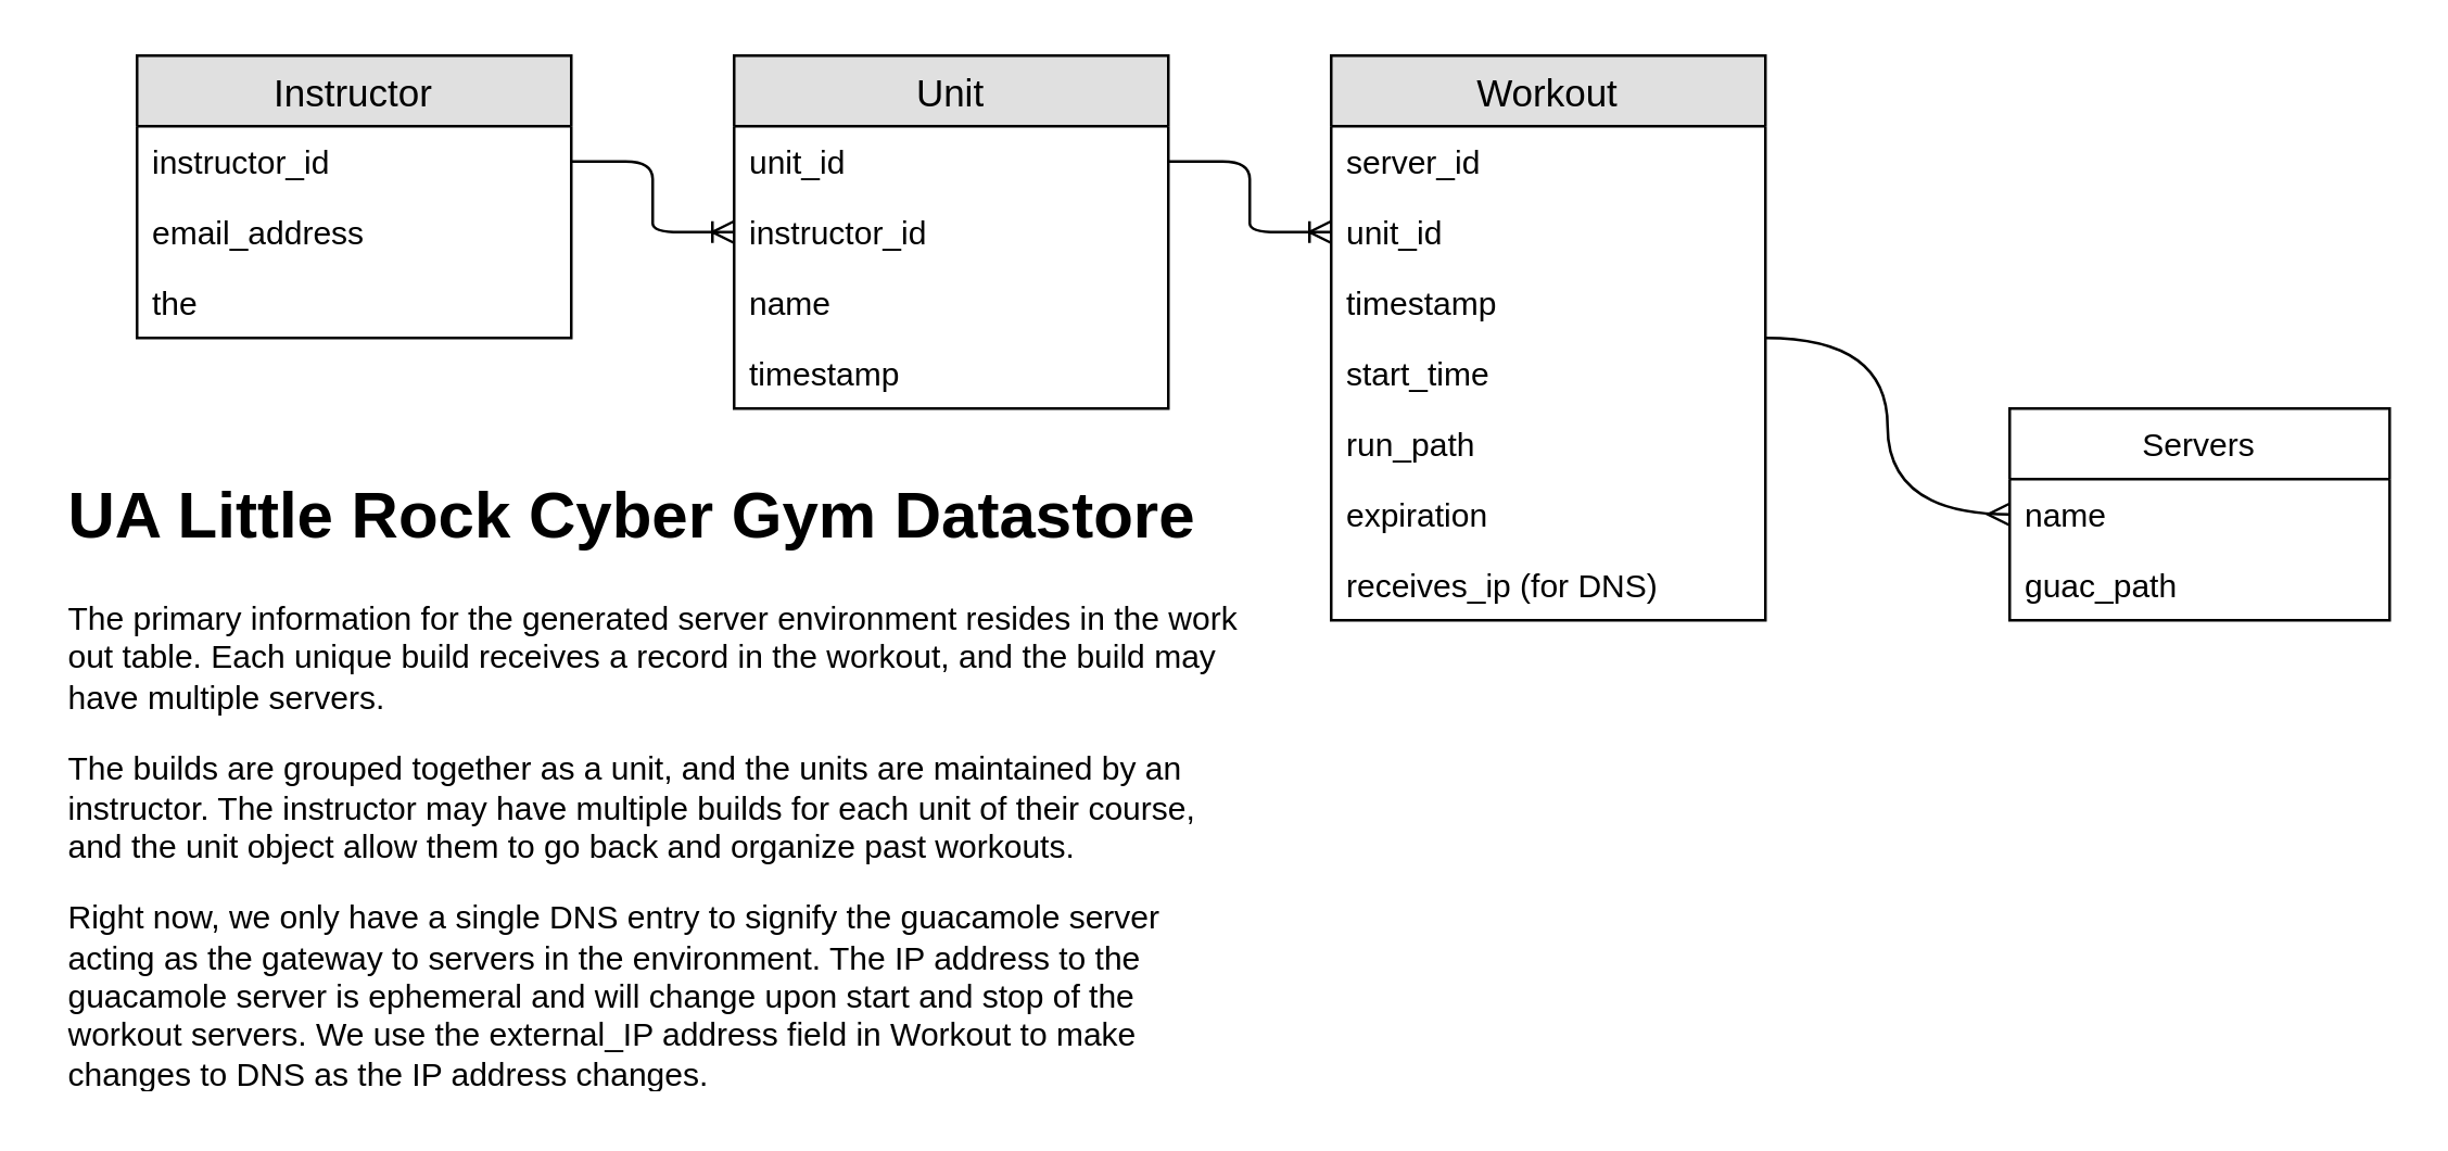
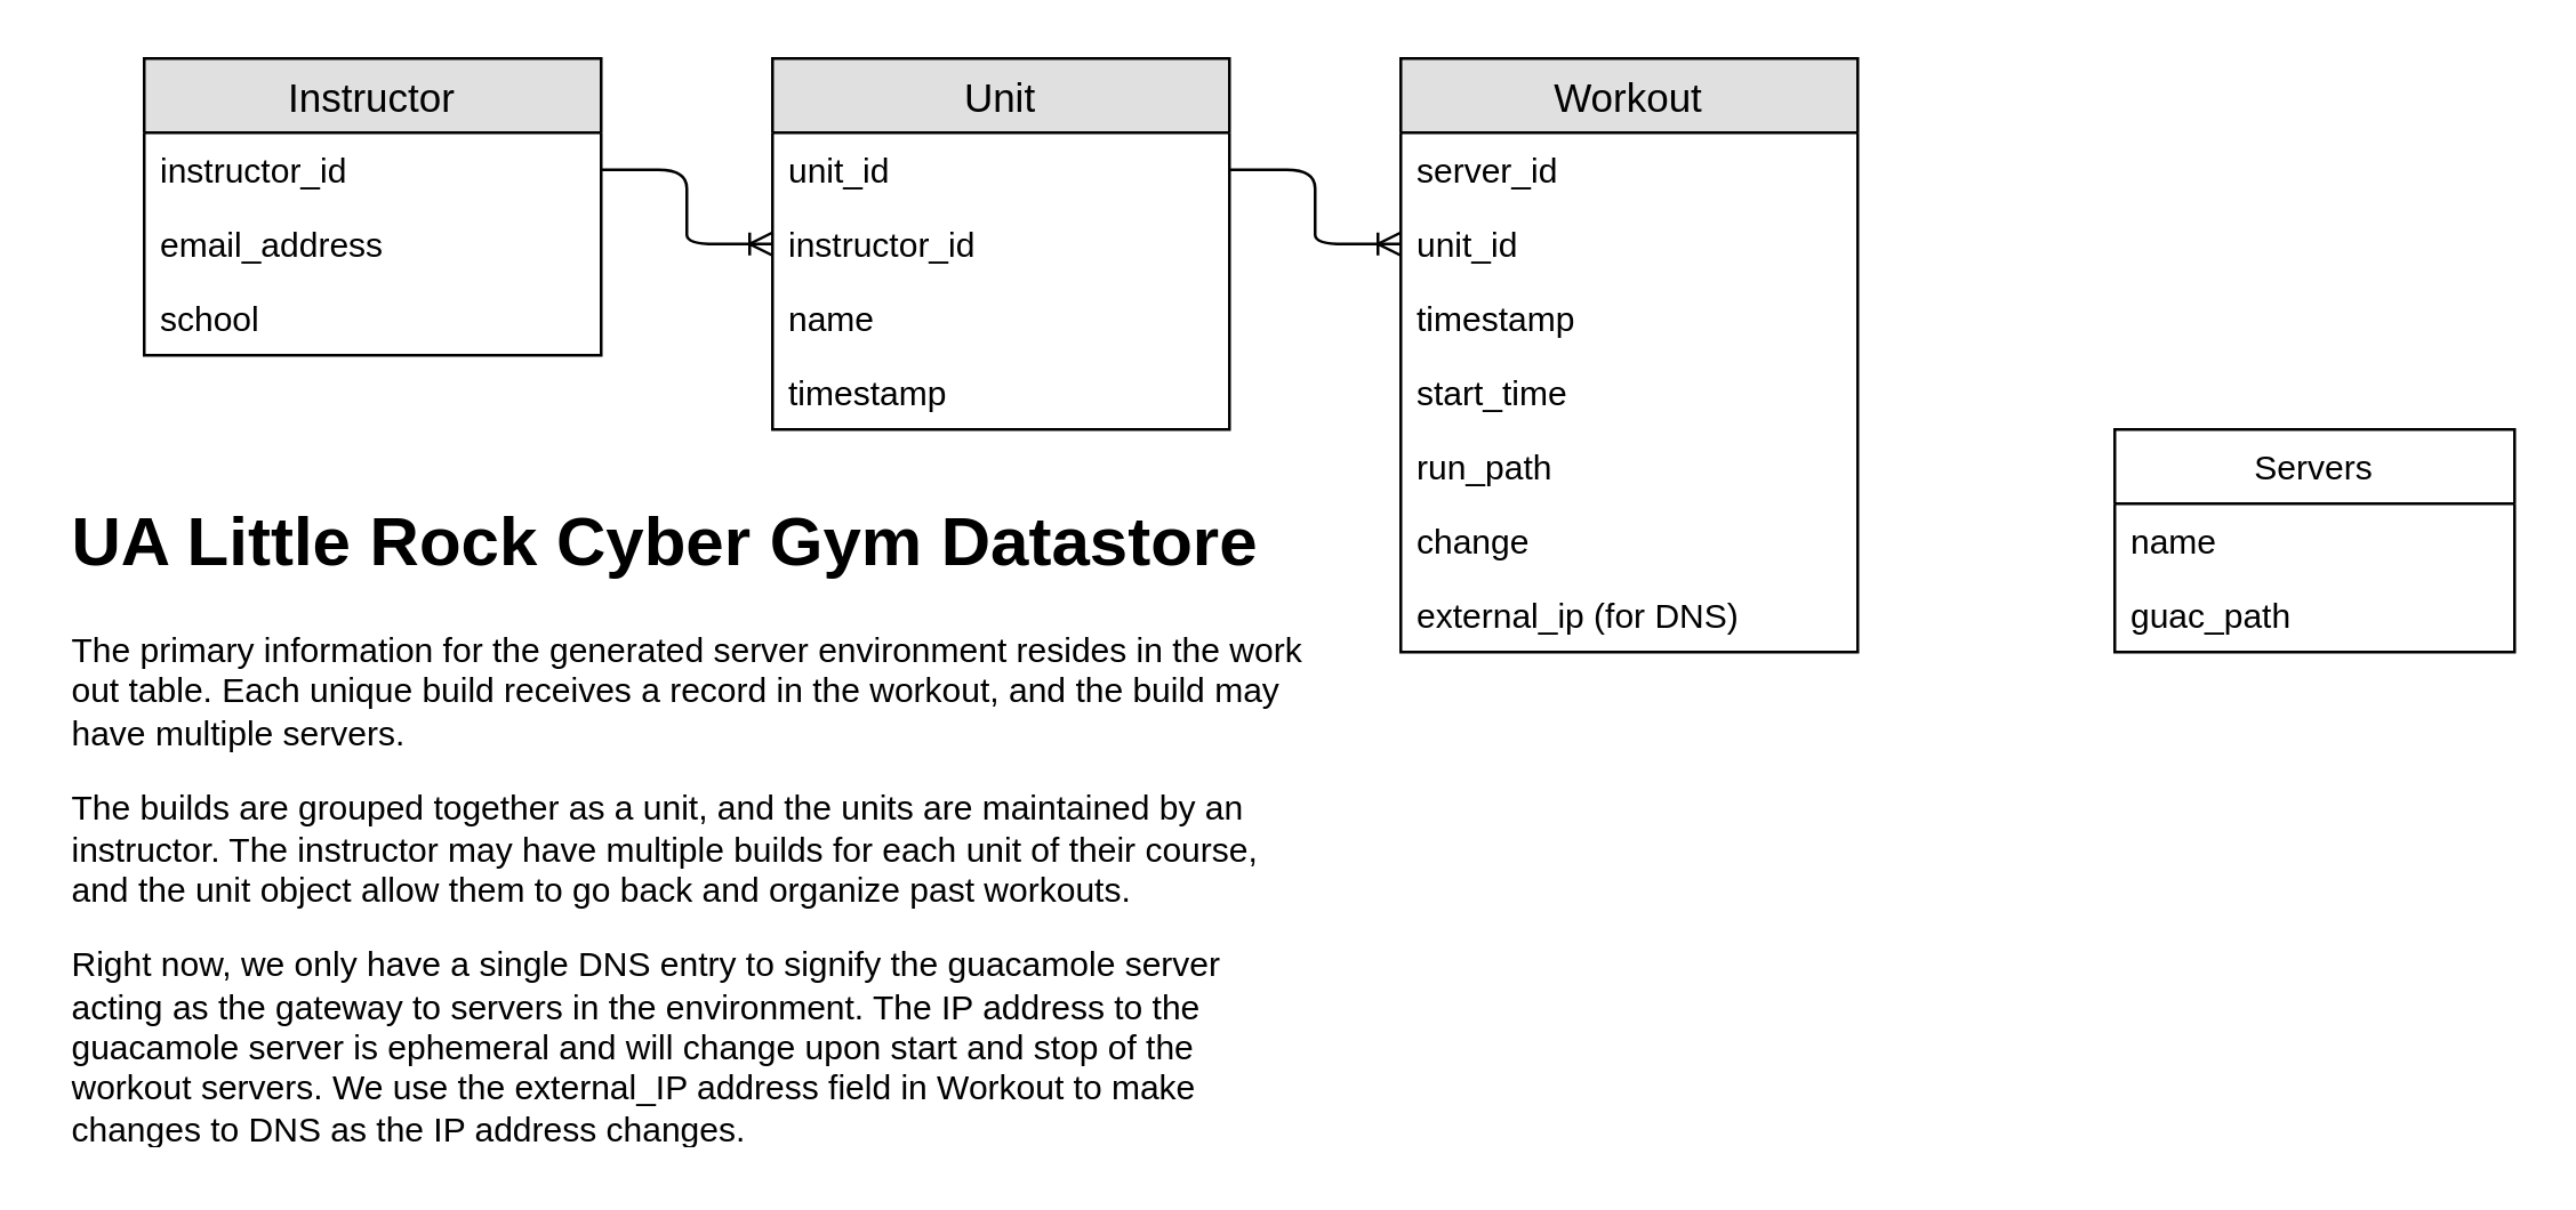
  <mxCell id="0" />
  <mxCell id="1" parent="0" />
  <mxCell id="2" value="Instructor" style="swimlane;fontStyle=0;childLayout=stackLayout;horizontal=1;startSize=26;fillColor=#e0e0e0;horizontalStack=0;resizeParent=1;resizeParentMax=0;resizeLast=0;collapsible=1;marginBottom=0;swimlaneFillColor=#ffffff;align=center;fontSize=14;" vertex="1" parent="1"><mxGeometry x="50" y="20" width="160" height="104" as="geometry" /></mxCell>
  <mxCell id="3" value="instructor_id" style="text;strokeColor=none;fillColor=none;spacingLeft=4;spacingRight=4;overflow=hidden;rotatable=0;points=[[0,0.5],[1,0.5]];portConstraint=eastwest;fontSize=12;" vertex="1" parent="2"><mxGeometry y="26" width="160" height="26" as="geometry" /></mxCell>
  <mxCell id="4" value="email_address" style="text;strokeColor=none;fillColor=none;spacingLeft=4;spacingRight=4;overflow=hidden;rotatable=0;points=[[0,0.5],[1,0.5]];portConstraint=eastwest;fontSize=12;" vertex="1" parent="2"><mxGeometry y="52" width="160" height="26" as="geometry" /></mxCell>
- <mxCell id="5" value="the" style="text;strokeColor=none;fillColor=none;spacingLeft=4;spacingRight=4;overflow=hidden;rotatable=0;points=[[0,0.5],[1,0.5]];portConstraint=eastwest;fontSize=12;" vertex="1" parent="2"><mxGeometry y="78" width="160" height="26" as="geometry" /></mxCell>
+ <mxCell id="5" value="school" style="text;strokeColor=none;fillColor=none;spacingLeft=4;spacingRight=4;overflow=hidden;rotatable=0;points=[[0,0.5],[1,0.5]];portConstraint=eastwest;fontSize=12;" vertex="1" parent="2"><mxGeometry y="78" width="160" height="26" as="geometry" /></mxCell>
  <mxCell id="6" value="Unit" style="swimlane;fontStyle=0;childLayout=stackLayout;horizontal=1;startSize=26;fillColor=#e0e0e0;horizontalStack=0;resizeParent=1;resizeParentMax=0;resizeLast=0;collapsible=1;marginBottom=0;swimlaneFillColor=#ffffff;align=center;fontSize=14;" vertex="1" parent="1"><mxGeometry x="270" y="20" width="160" height="130" as="geometry" /></mxCell>
  <mxCell id="7" value="unit_id" style="text;strokeColor=none;fillColor=none;spacingLeft=4;spacingRight=4;overflow=hidden;rotatable=0;points=[[0,0.5],[1,0.5]];portConstraint=eastwest;fontSize=12;" vertex="1" parent="6"><mxGeometry y="26" width="160" height="26" as="geometry" /></mxCell>
  <mxCell id="8" value="instructor_id" style="text;strokeColor=none;fillColor=none;spacingLeft=4;spacingRight=4;overflow=hidden;rotatable=0;points=[[0,0.5],[1,0.5]];portConstraint=eastwest;fontSize=12;" vertex="1" parent="6"><mxGeometry y="52" width="160" height="26" as="geometry" /></mxCell>
  <mxCell id="9" value="name" style="text;strokeColor=none;fillColor=none;spacingLeft=4;spacingRight=4;overflow=hidden;rotatable=0;points=[[0,0.5],[1,0.5]];portConstraint=eastwest;fontSize=12;" vertex="1" parent="6"><mxGeometry y="78" width="160" height="26" as="geometry" /></mxCell>
  <mxCell id="10" value="timestamp" style="text;strokeColor=none;fillColor=none;spacingLeft=4;spacingRight=4;overflow=hidden;rotatable=0;points=[[0,0.5],[1,0.5]];portConstraint=eastwest;fontSize=12;" vertex="1" parent="6"><mxGeometry y="104" width="160" height="26" as="geometry" /></mxCell>
- <mxCell id="11" style="edgeStyle=orthogonalEdgeStyle;rounded=0;orthogonalLoop=1;jettySize=auto;html=1;endArrow=ERmany;endFill=0;curved=1;" edge="1" parent="1" source="12" target="22"><mxGeometry relative="1" as="geometry" /></mxCell>
  <mxCell id="12" value="Workout" style="swimlane;fontStyle=0;childLayout=stackLayout;horizontal=1;startSize=26;fillColor=#e0e0e0;horizontalStack=0;resizeParent=1;resizeParentMax=0;resizeLast=0;collapsible=1;marginBottom=0;swimlaneFillColor=#ffffff;align=center;fontSize=14;" vertex="1" parent="1"><mxGeometry x="490" y="20" width="160" height="208" as="geometry" /></mxCell>
  <mxCell id="13" value="server_id" style="text;strokeColor=none;fillColor=none;spacingLeft=4;spacingRight=4;overflow=hidden;rotatable=0;points=[[0,0.5],[1,0.5]];portConstraint=eastwest;fontSize=12;" vertex="1" parent="12"><mxGeometry y="26" width="160" height="26" as="geometry" /></mxCell>
  <mxCell id="14" value="unit_id" style="text;strokeColor=none;fillColor=none;spacingLeft=4;spacingRight=4;overflow=hidden;rotatable=0;points=[[0,0.5],[1,0.5]];portConstraint=eastwest;fontSize=12;" vertex="1" parent="12"><mxGeometry y="52" width="160" height="26" as="geometry" /></mxCell>
  <mxCell id="15" value="timestamp" style="text;strokeColor=none;fillColor=none;spacingLeft=4;spacingRight=4;overflow=hidden;rotatable=0;points=[[0,0.5],[1,0.5]];portConstraint=eastwest;fontSize=12;" vertex="1" parent="12"><mxGeometry y="78" width="160" height="26" as="geometry" /></mxCell>
  <mxCell id="16" value="start_time" style="text;strokeColor=none;fillColor=none;spacingLeft=4;spacingRight=4;overflow=hidden;rotatable=0;points=[[0,0.5],[1,0.5]];portConstraint=eastwest;fontSize=12;" vertex="1" parent="12"><mxGeometry y="104" width="160" height="26" as="geometry" /></mxCell>
  <mxCell id="17" value="run_path" style="text;strokeColor=none;fillColor=none;spacingLeft=4;spacingRight=4;overflow=hidden;rotatable=0;points=[[0,0.5],[1,0.5]];portConstraint=eastwest;fontSize=12;" vertex="1" parent="12"><mxGeometry y="130" width="160" height="26" as="geometry" /></mxCell>
- <mxCell id="18" value="expiration" style="text;strokeColor=none;fillColor=none;spacingLeft=4;spacingRight=4;overflow=hidden;rotatable=0;points=[[0,0.5],[1,0.5]];portConstraint=eastwest;fontSize=12;" vertex="1" parent="12"><mxGeometry y="156" width="160" height="26" as="geometry" /></mxCell>
- <mxCell id="19" value="receives_ip (for DNS)" style="text;strokeColor=none;fillColor=none;spacingLeft=4;spacingRight=4;overflow=hidden;rotatable=0;points=[[0,0.5],[1,0.5]];portConstraint=eastwest;fontSize=12;" vertex="1" parent="12"><mxGeometry y="182" width="160" height="26" as="geometry" /></mxCell>
+ <mxCell id="18" value="change" style="text;strokeColor=none;fillColor=none;spacingLeft=4;spacingRight=4;overflow=hidden;rotatable=0;points=[[0,0.5],[1,0.5]];portConstraint=eastwest;fontSize=12;" vertex="1" parent="12"><mxGeometry y="156" width="160" height="26" as="geometry" /></mxCell>
+ <mxCell id="19" value="external_ip (for DNS)" style="text;strokeColor=none;fillColor=none;spacingLeft=4;spacingRight=4;overflow=hidden;rotatable=0;points=[[0,0.5],[1,0.5]];portConstraint=eastwest;fontSize=12;" vertex="1" parent="12"><mxGeometry y="182" width="160" height="26" as="geometry" /></mxCell>
  <mxCell id="20" value="" style="edgeStyle=entityRelationEdgeStyle;fontSize=12;html=1;endArrow=ERoneToMany;" edge="1" parent="1" source="7" target="14"><mxGeometry width="100" height="100" relative="1" as="geometry"><mxPoint x="400" y="200" as="sourcePoint" /><mxPoint x="500" y="100" as="targetPoint" /></mxGeometry></mxCell>
  <mxCell id="21" value="" style="edgeStyle=entityRelationEdgeStyle;fontSize=12;html=1;endArrow=ERoneToMany;" edge="1" parent="1" source="3" target="8"><mxGeometry width="100" height="100" relative="1" as="geometry"><mxPoint x="210" y="150" as="sourcePoint" /><mxPoint x="270" y="176" as="targetPoint" /></mxGeometry></mxCell>
  <mxCell id="22" value="Servers" style="swimlane;fontStyle=0;childLayout=stackLayout;horizontal=1;startSize=26;fillColor=none;horizontalStack=0;resizeParent=1;resizeParentMax=0;resizeLast=0;collapsible=1;marginBottom=0;" vertex="1" parent="1"><mxGeometry x="740" y="150" width="140" height="78" as="geometry" /></mxCell>
  <mxCell id="23" value="name" style="text;strokeColor=none;fillColor=none;align=left;verticalAlign=top;spacingLeft=4;spacingRight=4;overflow=hidden;rotatable=0;points=[[0,0.5],[1,0.5]];portConstraint=eastwest;" vertex="1" parent="22"><mxGeometry y="26" width="140" height="26" as="geometry" /></mxCell>
  <mxCell id="24" value="guac_path" style="text;strokeColor=none;fillColor=none;align=left;verticalAlign=top;spacingLeft=4;spacingRight=4;overflow=hidden;rotatable=0;points=[[0,0.5],[1,0.5]];portConstraint=eastwest;" vertex="1" parent="22"><mxGeometry y="52" width="140" height="26" as="geometry" /></mxCell>
  <mxCell id="25" value="&lt;h1&gt;UA Little Rock Cyber Gym Datastore&lt;/h1&gt;&lt;p&gt;The primary information for the generated server environment resides in the work out table. Each unique build receives a record in the workout, and the build may have multiple servers.&lt;/p&gt;&lt;p&gt;The builds are grouped together as a unit, and the units are maintained by an instructor. The instructor may have multiple builds for each unit of their course, and the unit object allow them to go back and organize past workouts.&lt;/p&gt;&lt;p&gt;Right now, we only have a single DNS entry to signify the guacamole server acting as the gateway to servers in the environment. The IP address to the guacamole server is ephemeral and will change upon start and stop of the workout servers. We use the external_IP address field in Workout to make changes to DNS as the IP address changes.&lt;/p&gt;" style="text;html=1;strokeColor=none;fillColor=none;spacing=5;spacingTop=-20;whiteSpace=wrap;overflow=hidden;rounded=0;" vertex="1" parent="1"><mxGeometry x="20" y="170" width="440" height="232" as="geometry" /></mxCell>
